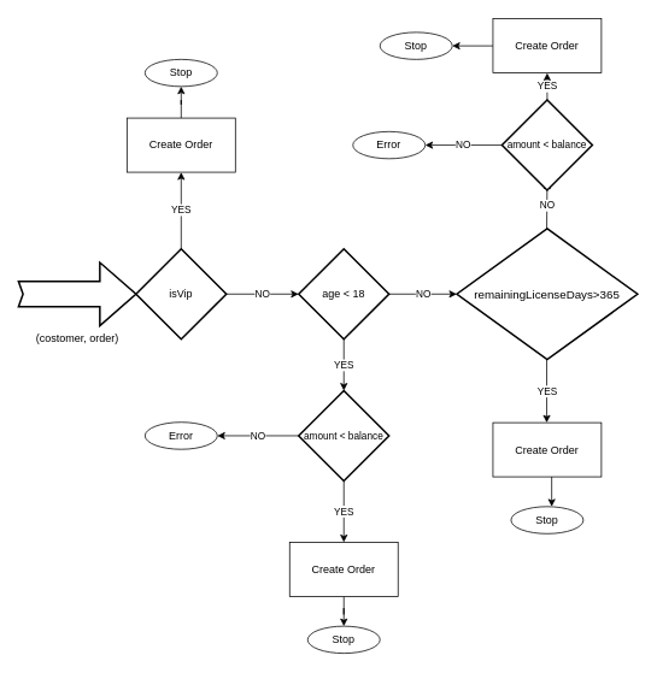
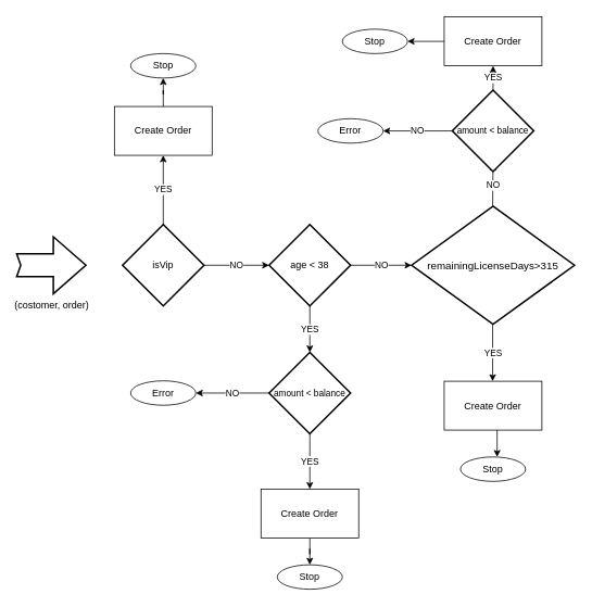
  <mxCell id="0" />
  <mxCell id="1" parent="0" />
- <mxCell id="2" value="(costomer, order)" style="verticalLabelPosition=bottom;verticalAlign=top;html=1;strokeWidth=2;shape=mxgraph.arrows2.arrow;dy=0.6;dx=40;notch=5;" vertex="1" parent="1"><mxGeometry x="20" y="290" width="130" height="70" as="geometry" /></mxCell>
+ <mxCell id="2" value="(costomer, order)" style="verticalLabelPosition=bottom;verticalAlign=top;html=1;strokeWidth=2;shape=mxgraph.arrows2.arrow;dy=0.6;dx=40;notch=5;" vertex="1" parent="1"><mxGeometry x="20" y="290" width="85" height="70" as="geometry" /></mxCell>
  <mxCell id="3" value="isVip" style="strokeWidth=2;html=1;shape=mxgraph.flowchart.decision;whiteSpace=wrap;" vertex="1" parent="1"><mxGeometry x="150" y="275" width="100" height="100" as="geometry" /></mxCell>
  <mxCell id="4" value="YES" style="endArrow=classic;html=1;rounded=0;" edge="1" parent="1"><mxGeometry width="50" height="50" relative="1" as="geometry"><mxPoint x="200" y="275" as="sourcePoint" /><mxPoint x="200" y="190" as="targetPoint" /></mxGeometry></mxCell>
  <mxCell id="5" value="NO" style="endArrow=classic;html=1;rounded=0;exitX=1;exitY=0.5;exitDx=0;exitDy=0;exitPerimeter=0;" edge="1" parent="1" source="3"><mxGeometry width="50" height="50" relative="1" as="geometry"><mxPoint x="220" y="475" as="sourcePoint" /><mxPoint x="330" y="325" as="targetPoint" /></mxGeometry></mxCell>
  <mxCell id="6" value="YES" style="edgeStyle=orthogonalEdgeStyle;rounded=0;orthogonalLoop=1;jettySize=auto;html=1;" edge="1" parent="1" source="7" target="30"><mxGeometry relative="1" as="geometry" /></mxCell>
- <mxCell id="7" value="age &amp;lt; 18" style="strokeWidth=2;html=1;shape=mxgraph.flowchart.decision;whiteSpace=wrap;" vertex="1" parent="1"><mxGeometry x="330" y="275" width="100" height="100" as="geometry" /></mxCell>
+ <mxCell id="7" value="age &amp;lt; 38" style="strokeWidth=2;html=1;shape=mxgraph.flowchart.decision;whiteSpace=wrap;" vertex="1" parent="1"><mxGeometry x="330" y="275" width="100" height="100" as="geometry" /></mxCell>
  <mxCell id="8" value="NO" style="endArrow=classic;html=1;rounded=0;entryX=0;entryY=0.5;entryDx=0;entryDy=0;entryPerimeter=0;" edge="1" parent="1" target="12"><mxGeometry width="50" height="50" relative="1" as="geometry"><mxPoint x="430" y="325" as="sourcePoint" /><mxPoint x="540" y="325" as="targetPoint" /></mxGeometry></mxCell>
  <mxCell id="9" value="" style="edgeStyle=orthogonalEdgeStyle;rounded=0;orthogonalLoop=1;jettySize=auto;html=1;" edge="1" parent="1" source="10" target="11"><mxGeometry relative="1" as="geometry" /></mxCell>
  <mxCell id="10" value="Create Order" style="rounded=0;whiteSpace=wrap;html=1;" vertex="1" parent="1"><mxGeometry x="320" y="600" width="120" height="60" as="geometry" /></mxCell>
  <mxCell id="11" value="Stop" style="ellipse;whiteSpace=wrap;html=1;" vertex="1" parent="1"><mxGeometry x="340" y="693" width="80" height="30" as="geometry" /></mxCell>
- <mxCell id="12" value="&lt;font style=&quot;font-size: 13px;&quot;&gt;remainingLicenseDays&amp;gt;365&lt;/font&gt;" style="strokeWidth=2;html=1;shape=mxgraph.flowchart.decision;whiteSpace=wrap;" vertex="1" parent="1"><mxGeometry x="505" y="252.5" width="200" height="145" as="geometry" /></mxCell>
+ <mxCell id="12" value="&lt;font style=&quot;font-size: 13px;&quot;&gt;remainingLicenseDays&amp;gt;315&lt;/font&gt;" style="strokeWidth=2;html=1;shape=mxgraph.flowchart.decision;whiteSpace=wrap;" vertex="1" parent="1"><mxGeometry x="505" y="252.5" width="200" height="145" as="geometry" /></mxCell>
  <mxCell id="13" value="YES" style="endArrow=classic;html=1;rounded=0;" edge="1" parent="1"><mxGeometry width="50" height="50" relative="1" as="geometry"><mxPoint x="604.5" y="397.5" as="sourcePoint" /><mxPoint x="604.5" y="467.5" as="targetPoint" /></mxGeometry></mxCell>
  <mxCell id="14" value="Create Order" style="rounded=0;whiteSpace=wrap;html=1;" vertex="1" parent="1"><mxGeometry x="545" y="467.5" width="120" height="60" as="geometry" /></mxCell>
  <mxCell id="15" value="Stop" style="ellipse;whiteSpace=wrap;html=1;" vertex="1" parent="1"><mxGeometry x="565" y="560.5" width="80" height="30" as="geometry" /></mxCell>
  <mxCell id="16" value="NO" style="endArrow=classic;html=1;rounded=0;" edge="1" parent="1"><mxGeometry width="50" height="50" relative="1" as="geometry"><mxPoint x="604.5" y="252.5" as="sourcePoint" /><mxPoint x="605" y="200" as="targetPoint" /></mxGeometry></mxCell>
  <mxCell id="17" value="" style="edgeStyle=orthogonalEdgeStyle;rounded=0;orthogonalLoop=1;jettySize=auto;html=1;" edge="1" parent="1"><mxGeometry relative="1" as="geometry"><mxPoint x="610" y="527.5" as="sourcePoint" /><mxPoint x="610" y="560.5" as="targetPoint" /></mxGeometry></mxCell>
  <mxCell id="18" value="NO" style="edgeStyle=orthogonalEdgeStyle;rounded=0;orthogonalLoop=1;jettySize=auto;html=1;" edge="1" parent="1" source="20" target="21"><mxGeometry relative="1" as="geometry" /></mxCell>
  <mxCell id="19" value="YES" style="edgeStyle=orthogonalEdgeStyle;rounded=0;orthogonalLoop=1;jettySize=auto;html=1;" edge="1" parent="1" source="20" target="23"><mxGeometry relative="1" as="geometry" /></mxCell>
  <mxCell id="20" value="amount &amp;lt; balance" style="strokeWidth=2;html=1;shape=mxgraph.flowchart.decision;whiteSpace=wrap;fontSize=11;" vertex="1" parent="1"><mxGeometry x="555" y="110" width="100" height="100" as="geometry" /></mxCell>
  <mxCell id="21" value="Error" style="ellipse;whiteSpace=wrap;html=1;" vertex="1" parent="1"><mxGeometry x="390" y="145" width="80" height="30" as="geometry" /></mxCell>
  <mxCell id="22" value="" style="edgeStyle=orthogonalEdgeStyle;rounded=0;orthogonalLoop=1;jettySize=auto;html=1;" edge="1" parent="1" source="23" target="24"><mxGeometry relative="1" as="geometry" /></mxCell>
  <mxCell id="23" value="Create Order" style="rounded=0;whiteSpace=wrap;html=1;" vertex="1" parent="1"><mxGeometry x="545" y="20" width="120" height="60" as="geometry" /></mxCell>
  <mxCell id="24" value="Stop" style="ellipse;whiteSpace=wrap;html=1;" vertex="1" parent="1"><mxGeometry x="420" y="35" width="80" height="30" as="geometry" /></mxCell>
  <mxCell id="25" value="" style="edgeStyle=orthogonalEdgeStyle;rounded=0;orthogonalLoop=1;jettySize=auto;html=1;" edge="1" parent="1" source="26" target="27"><mxGeometry relative="1" as="geometry" /></mxCell>
  <mxCell id="26" value="Create Order" style="rounded=0;whiteSpace=wrap;html=1;" vertex="1" parent="1"><mxGeometry x="140" y="130" width="120" height="60" as="geometry" /></mxCell>
  <mxCell id="27" value="Stop" style="ellipse;whiteSpace=wrap;html=1;" vertex="1" parent="1"><mxGeometry x="160" y="65" width="80" height="30" as="geometry" /></mxCell>
  <mxCell id="28" value="YES" style="edgeStyle=orthogonalEdgeStyle;rounded=0;orthogonalLoop=1;jettySize=auto;html=1;" edge="1" parent="1" source="30" target="10"><mxGeometry relative="1" as="geometry" /></mxCell>
  <mxCell id="29" value="NO" style="edgeStyle=orthogonalEdgeStyle;rounded=0;orthogonalLoop=1;jettySize=auto;html=1;" edge="1" parent="1" source="30" target="31"><mxGeometry relative="1" as="geometry" /></mxCell>
  <mxCell id="30" value="amount &amp;lt; balance" style="strokeWidth=2;html=1;shape=mxgraph.flowchart.decision;whiteSpace=wrap;fontSize=11;" vertex="1" parent="1"><mxGeometry x="330" y="432" width="100" height="100" as="geometry" /></mxCell>
  <mxCell id="31" value="Error" style="ellipse;whiteSpace=wrap;html=1;" vertex="1" parent="1"><mxGeometry x="160" y="467" width="80" height="30" as="geometry" /></mxCell>
